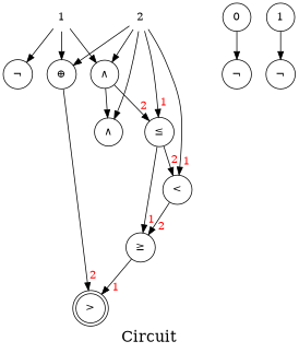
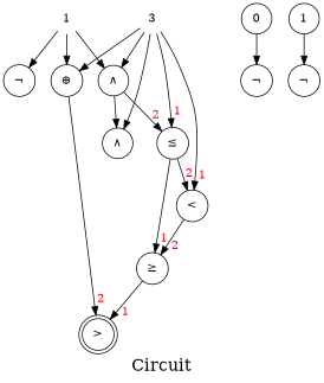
  digraph {
    fontsize=20
    label=Circuit
    node [shape=circle]
    n1 [color=white label=1]
    n2 [label="¬"]
    n3 [label="∧"]
    n4 [label="⊕"]
-   n5 [color=white label=2]
+   n5 [color=white label=3]
    n6 [label="∧"]
    n7 [label="≤"]
    n8 [label="<"]
    n9 [label=">" shape=doublecircle]
    n10 [label=0]
    n11 [label="¬"]
    n12 [label=1]
    n13 [label="¬"]
    n14 [label="≥"]
    n1 -> n2
    n1 -> n3
    n1 -> n4
    n3 -> n6
    n3 -> n7 [fontcolor=red headlabel=2 labeldistance=2]
    n4 -> n9 [fontcolor=red headlabel=2 labeldistance=2]
    n5 -> n3
    n5 -> n4
    n5 -> n6
    n5 -> n7 [fontcolor=red headlabel=1 labeldistance=2]
    n5 -> n8 [fontcolor=red headlabel=1 labeldistance=2]
    n7 -> n8 [fontcolor=red headlabel=2 labeldistance=2]
    n7 -> n14 [fontcolor=red headlabel=1 labeldistance=2]
    n8 -> n14 [fontcolor=red headlabel=2 labeldistance=2]
    n10 -> n11
    n12 -> n13
    n14 -> n9 [fontcolor=red headlabel=1 labeldistance=2]
  }
